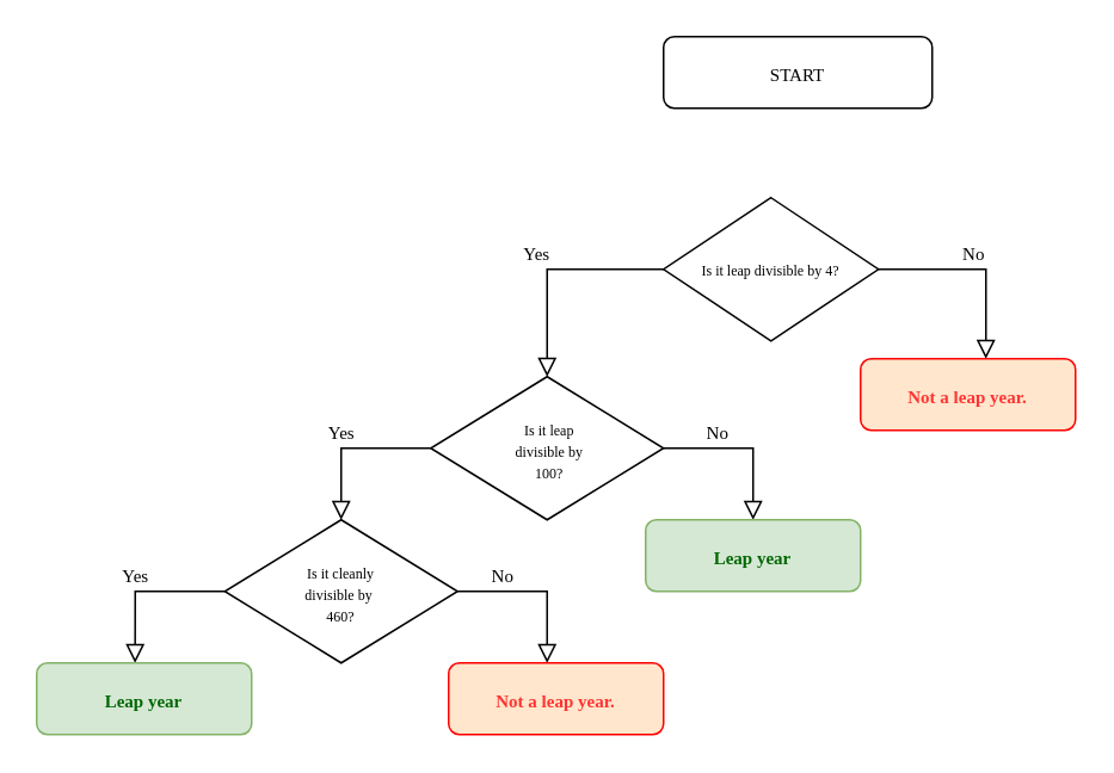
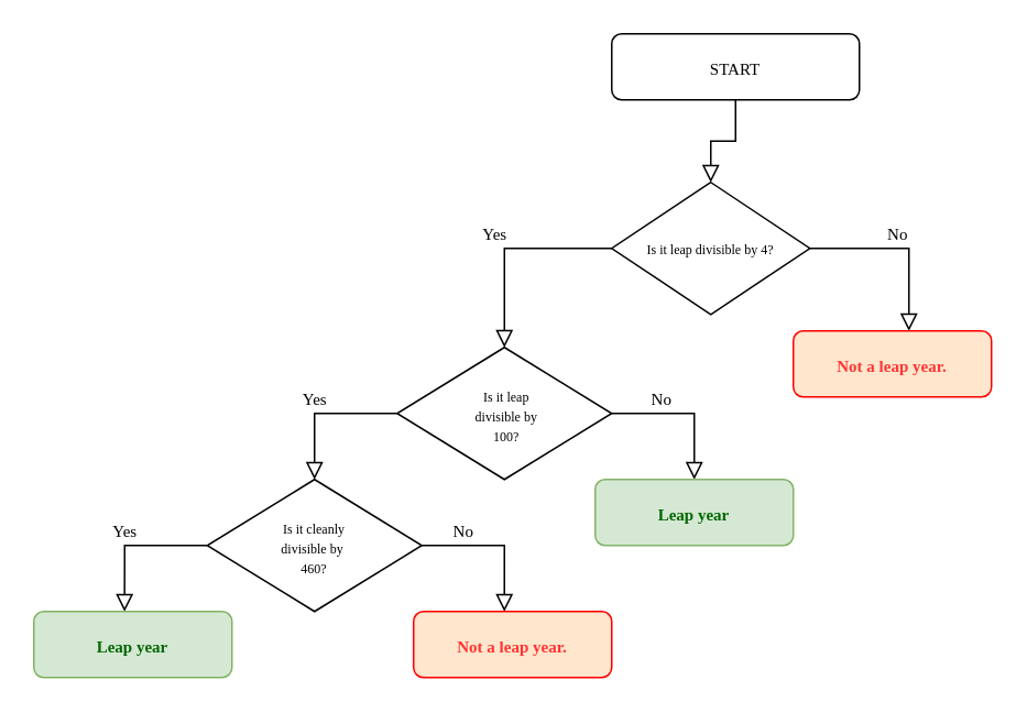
  <mxCell id="0" />
  <mxCell id="1" parent="0" />
+ <mxCell id="2" value="" style="rounded=0;html=1;jettySize=auto;orthogonalLoop=1;fontSize=10;endArrow=block;endFill=0;endSize=8;strokeWidth=1;shadow=0;labelBackgroundColor=none;edgeStyle=orthogonalEdgeStyle;fontFamily=Lucida Console;fontStyle=0;spacingTop=1;" parent="1" source="3" target="6" edge="1"><mxGeometry relative="1" as="geometry" /></mxCell>
  <mxCell id="3" value="START" style="rounded=1;whiteSpace=wrap;html=1;fontSize=10;glass=0;strokeWidth=1;shadow=0;fontFamily=Lucida Console;fontStyle=0;labelBackgroundColor=none;spacingTop=1;" parent="1" vertex="1"><mxGeometry x="370" y="20" width="150" height="40" as="geometry" /></mxCell>
  <mxCell id="4" value="" style="rounded=0;html=1;jettySize=auto;orthogonalLoop=1;fontSize=10;endArrow=block;endFill=0;endSize=8;strokeWidth=1;shadow=0;labelBackgroundColor=none;edgeStyle=orthogonalEdgeStyle;fontFamily=Lucida Console;fontStyle=0;spacingTop=1;" parent="1" target="9" edge="1"><mxGeometry y="20" relative="1" as="geometry"><mxPoint as="offset" /><mxPoint x="400" y="150" as="sourcePoint" /><Array as="points"><mxPoint x="305" y="150" /></Array></mxGeometry></mxCell>
  <mxCell id="5" value="" style="edgeStyle=orthogonalEdgeStyle;rounded=0;html=1;jettySize=auto;orthogonalLoop=1;fontSize=10;endArrow=block;endFill=0;endSize=8;strokeWidth=1;shadow=0;labelBackgroundColor=none;fontFamily=Lucida Console;fontStyle=0;spacingTop=1;" parent="1" source="6" target="7" edge="1"><mxGeometry y="10" relative="1" as="geometry"><mxPoint as="offset" /><Array as="points"><mxPoint x="550" y="150" /></Array></mxGeometry></mxCell>
  <mxCell id="6" value="Is it leap divisible by 4?" style="rhombus;whiteSpace=wrap;html=1;shadow=0;fontFamily=Lucida Console;fontSize=8;align=center;strokeWidth=1;spacing=6;spacingTop=1;fontStyle=0;labelBackgroundColor=none;" parent="1" vertex="1"><mxGeometry x="370" y="110" width="120" height="80" as="geometry" /></mxCell>
  <mxCell id="7" value="Not a leap year." style="rounded=1;whiteSpace=wrap;html=1;fontSize=10;glass=0;strokeWidth=1;shadow=0;fontFamily=Lucida Console;fontStyle=1;labelBackgroundColor=none;spacingTop=1;fillColor=#ffe6cc;strokeColor=#FF0000;fontColor=#FF3333;" parent="1" vertex="1"><mxGeometry x="480" y="200" width="120" height="40" as="geometry" /></mxCell>
  <mxCell id="8" value="" style="edgeStyle=orthogonalEdgeStyle;rounded=0;html=1;jettySize=auto;orthogonalLoop=1;fontSize=10;endArrow=block;endFill=0;endSize=8;strokeWidth=1;shadow=0;labelBackgroundColor=none;fontFamily=Lucida Console;fontStyle=0;spacingTop=1;" parent="1" source="9" edge="1"><mxGeometry x="-0.111" y="10" relative="1" as="geometry"><mxPoint as="offset" /><mxPoint x="190" y="290" as="targetPoint" /><Array as="points"><mxPoint x="190" y="250" /></Array></mxGeometry></mxCell>
  <mxCell id="9" value="&lt;font style=&quot;font-size: 8px;&quot;&gt;Is it leap &lt;br&gt;divisible by &lt;br&gt;100?&lt;/font&gt;" style="rhombus;whiteSpace=wrap;html=1;shadow=0;fontFamily=Lucida Console;fontSize=10;align=center;strokeWidth=1;spacing=6;spacingTop=2;fontStyle=0;labelBackgroundColor=none;spacingLeft=3;" parent="1" vertex="1"><mxGeometry x="240" y="210" width="130" height="80" as="geometry" /></mxCell>
  <mxCell id="10" value="Yes" style="text;html=1;align=center;verticalAlign=middle;resizable=0;points=[];autosize=1;strokeColor=none;fillColor=none;fontFamily=Lucida Console;fontStyle=0;fontSize=10;labelBackgroundColor=none;spacingTop=1;" vertex="1" parent="1"><mxGeometry x="175" y="230" width="30" height="20" as="geometry" /></mxCell>
  <mxCell id="11" value="" style="edgeStyle=orthogonalEdgeStyle;rounded=0;html=1;jettySize=auto;orthogonalLoop=1;fontSize=10;endArrow=block;endFill=0;endSize=8;strokeWidth=1;shadow=0;labelBackgroundColor=none;fontFamily=Lucida Console;fontStyle=0;spacingTop=1;" edge="1" parent="1"><mxGeometry x="-0.111" y="10" relative="1" as="geometry"><mxPoint as="offset" /><mxPoint x="370" y="250" as="sourcePoint" /><mxPoint x="420" y="290" as="targetPoint" /><Array as="points"><mxPoint x="420" y="250" /></Array></mxGeometry></mxCell>
  <mxCell id="12" value="No" style="text;html=1;align=center;verticalAlign=middle;resizable=0;points=[];autosize=1;strokeColor=none;fillColor=none;fontFamily=Lucida Console;fontStyle=0;fontSize=10;labelBackgroundColor=none;spacingTop=1;" vertex="1" parent="1"><mxGeometry x="385" y="230" width="30" height="20" as="geometry" /></mxCell>
  <mxCell id="13" value="" style="edgeStyle=orthogonalEdgeStyle;rounded=0;html=1;jettySize=auto;orthogonalLoop=1;fontSize=10;endArrow=block;endFill=0;endSize=8;strokeWidth=1;shadow=0;labelBackgroundColor=none;fontFamily=Lucida Console;fontStyle=0;spacingTop=1;" edge="1" parent="1"><mxGeometry x="-0.111" y="10" relative="1" as="geometry"><mxPoint as="offset" /><mxPoint x="254.99" y="330" as="sourcePoint" /><mxPoint x="304.99" y="370" as="targetPoint" /><Array as="points"><mxPoint x="304.99" y="330" /></Array></mxGeometry></mxCell>
  <mxCell id="14" value="No" style="text;html=1;align=center;verticalAlign=middle;resizable=0;points=[];autosize=1;strokeColor=none;fillColor=none;fontFamily=Lucida Console;fontStyle=0;fontSize=10;labelBackgroundColor=none;spacingTop=1;" vertex="1" parent="1"><mxGeometry x="265" y="310" width="30" height="20" as="geometry" /></mxCell>
  <mxCell id="15" value="&lt;font style=&quot;font-size: 8px;&quot;&gt;Is it cleanly &lt;br&gt;divisible by&amp;nbsp;&lt;br&gt;460?&lt;/font&gt;" style="rhombus;whiteSpace=wrap;html=1;shadow=0;fontFamily=Lucida Console;fontSize=10;align=center;strokeWidth=1;spacing=6;spacingTop=1;fontStyle=0;labelBackgroundColor=none;" vertex="1" parent="1"><mxGeometry x="125" y="290" width="130" height="80" as="geometry" /></mxCell>
  <mxCell id="16" value="" style="edgeStyle=orthogonalEdgeStyle;rounded=0;html=1;jettySize=auto;orthogonalLoop=1;fontSize=10;endArrow=block;endFill=0;endSize=8;strokeWidth=1;shadow=0;labelBackgroundColor=none;fontFamily=Lucida Console;fontStyle=0;spacingTop=1;" edge="1" parent="1"><mxGeometry x="-0.111" y="10" relative="1" as="geometry"><mxPoint as="offset" /><mxPoint x="124.996" y="330.029" as="sourcePoint" /><mxPoint x="74.95" y="370" as="targetPoint" /><Array as="points"><mxPoint x="74.95" y="330" /></Array></mxGeometry></mxCell>
  <mxCell id="17" value="Yes" style="text;html=1;align=center;verticalAlign=middle;resizable=0;points=[];autosize=1;strokeColor=none;fillColor=none;fontFamily=Lucida Console;fontStyle=0;fontSize=10;labelBackgroundColor=none;spacingTop=1;" vertex="1" parent="1"><mxGeometry x="59.95" y="310" width="30" height="20" as="geometry" /></mxCell>
  <mxCell id="18" value="Leap year" style="rounded=1;whiteSpace=wrap;html=1;fontSize=10;glass=0;strokeWidth=1;shadow=0;fontFamily=Lucida Console;fontStyle=1;labelBackgroundColor=none;spacingTop=1;fillColor=#d5e8d4;strokeColor=#82b366;fontColor=#006600;" vertex="1" parent="1"><mxGeometry x="20" y="370" width="120" height="40" as="geometry" /></mxCell>
  <mxCell id="19" value="Not a leap year." style="rounded=1;whiteSpace=wrap;html=1;fontSize=10;glass=0;strokeWidth=1;shadow=0;fontFamily=Lucida Console;fontStyle=1;labelBackgroundColor=none;spacingTop=1;fillColor=#ffe6cc;strokeColor=#FF0000;fontColor=#FF3333;" vertex="1" parent="1"><mxGeometry x="250" y="370" width="120" height="40" as="geometry" /></mxCell>
  <mxCell id="20" value="Leap year" style="rounded=1;whiteSpace=wrap;html=1;fontSize=10;glass=0;strokeWidth=1;shadow=0;fontFamily=Lucida Console;fontStyle=1;labelBackgroundColor=none;spacingTop=1;fillColor=#d5e8d4;strokeColor=#82b366;fontColor=#006600;" vertex="1" parent="1"><mxGeometry x="360" y="290" width="120" height="40" as="geometry" /></mxCell>
  <mxCell id="21" value="Yes" style="text;html=1;align=center;verticalAlign=middle;resizable=0;points=[];autosize=1;strokeColor=none;fillColor=none;fontFamily=Lucida Console;fontStyle=0;fontSize=10;labelBackgroundColor=none;spacingTop=1;" vertex="1" parent="1"><mxGeometry x="284" y="130" width="30" height="20" as="geometry" /></mxCell>
  <mxCell id="22" value="No" style="text;html=1;align=center;verticalAlign=middle;resizable=0;points=[];autosize=1;strokeColor=none;fillColor=none;fontFamily=Lucida Console;fontStyle=0;fontSize=10;labelBackgroundColor=none;spacingTop=1;" vertex="1" parent="1"><mxGeometry x="528" y="130" width="30" height="20" as="geometry" /></mxCell>
